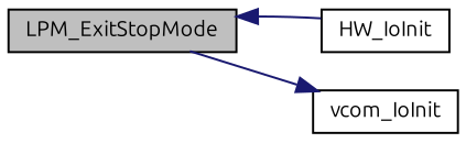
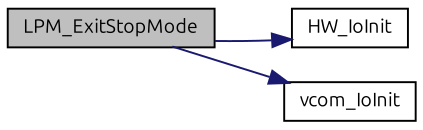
  digraph {
    fontname=Ubuntu
    rankdir=LR
    node [color=black fillcolor=white fontname=Ubuntu fontsize=10 shape=record style=filled]
    edge [color=midnightblue fontname=Ubuntu fontsize=10 labelfontname=Helvetica labelfontsize=10 style=solid]
    n1 [fillcolor=grey75 fontcolor=black height=0.2 label=LPM_ExitStopMode width=0.4]
    n2 [height=0.2 label=HW_IoInit width=0.4]
    n3 [height=0.2 label=vcom_IoInit width=0.4]
-   n2 -> n1
+   n1 -> n2
    n1 -> n3
  }
